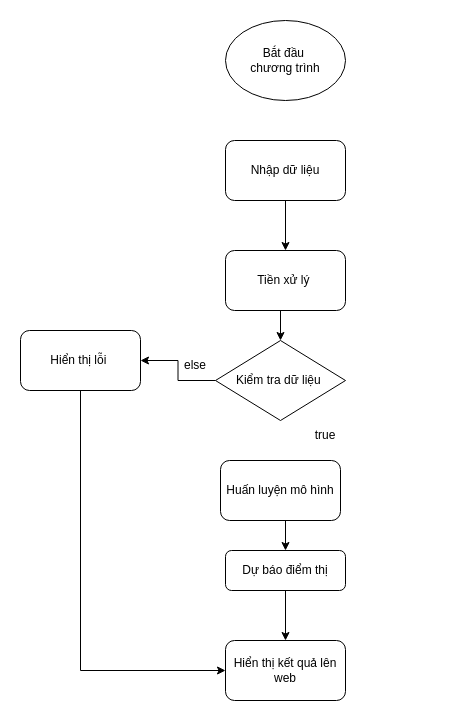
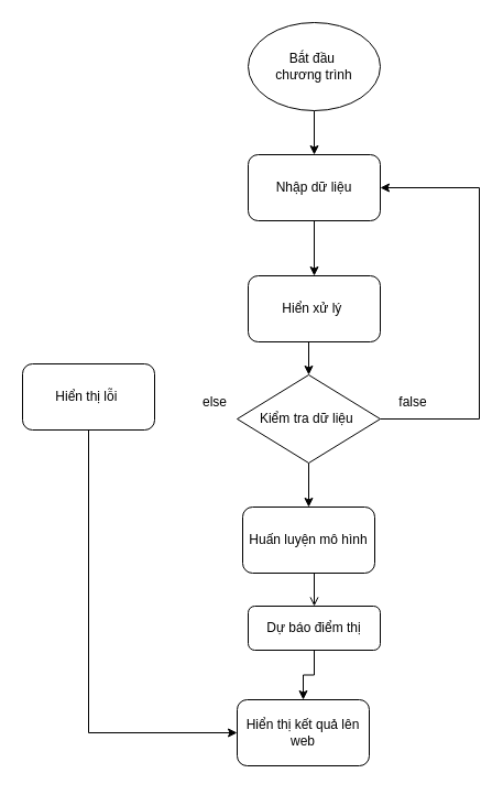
  <mxCell id="0" />
  <mxCell id="1" parent="0" />
  <mxCell id="2" style="edgeStyle=orthogonalEdgeStyle;rounded=0;orthogonalLoop=1;jettySize=auto;html=1;exitX=0.5;exitY=1;exitDx=0;exitDy=0;entryX=0.5;entryY=0;entryDx=0;entryDy=0;" parent="1" source="3" target="5" edge="1"><mxGeometry relative="1" as="geometry" /></mxCell>
  <mxCell id="3" value="Nhập dữ liệu" style="rounded=1;whiteSpace=wrap;html=1;" parent="1" vertex="1"><mxGeometry x="225" y="140" width="120" height="60" as="geometry" /></mxCell>
  <mxCell id="4" style="edgeStyle=orthogonalEdgeStyle;rounded=0;orthogonalLoop=1;jettySize=auto;html=1;exitX=0.5;exitY=1;exitDx=0;exitDy=0;entryX=0.5;entryY=0;entryDx=0;entryDy=0;" parent="1" source="5" target="14" edge="1"><mxGeometry relative="1" as="geometry" /></mxCell>
- <mxCell id="5" value="Tiền xử lý&amp;nbsp;" style="rounded=1;whiteSpace=wrap;html=1;" parent="1" vertex="1"><mxGeometry x="225" y="250" width="120" height="60" as="geometry" /></mxCell>
+ <mxCell id="5" value="Hiển xử lý&amp;nbsp;" style="rounded=1;whiteSpace=wrap;html=1;" parent="1" vertex="1"><mxGeometry x="225" y="250" width="120" height="60" as="geometry" /></mxCell>
  <mxCell id="6" style="edgeStyle=orthogonalEdgeStyle;rounded=0;orthogonalLoop=1;jettySize=auto;html=1;exitX=0.5;exitY=1;exitDx=0;exitDy=0;entryX=0.5;entryY=0;entryDx=0;entryDy=0;" parent="1" source="7" target="10" edge="1"><mxGeometry relative="1" as="geometry" /></mxCell>
  <mxCell id="7" value="Dự báo điểm thị" style="rounded=1;whiteSpace=wrap;html=1;" parent="1" vertex="1"><mxGeometry x="225" y="550" width="120" height="40" as="geometry" /></mxCell>
- <mxCell id="8" style="edgeStyle=orthogonalEdgeStyle;rounded=0;orthogonalLoop=1;jettySize=auto;html=1;exitX=0.5;exitY=1;exitDx=0;exitDy=0;entryX=0.5;entryY=0;entryDx=0;entryDy=0;" parent="1" source="9" target="7" edge="1"><mxGeometry relative="1" as="geometry" /></mxCell>
+ <mxCell id="8" style="edgeStyle=orthogonalEdgeStyle;rounded=0;orthogonalLoop=1;jettySize=auto;html=1;exitX=0.5;exitY=1;exitDx=0;exitDy=0;entryX=0.5;entryY=0;entryDx=0;entryDy=0;endArrow=open;" parent="1" source="9" target="7" edge="1"><mxGeometry relative="1" as="geometry" /></mxCell>
  <mxCell id="9" value="Huấn luyện mô hình" style="rounded=1;whiteSpace=wrap;html=1;" parent="1" vertex="1"><mxGeometry x="220" y="460" width="120" height="60" as="geometry" /></mxCell>
- <mxCell id="10" value="Hiển thị kết quả lên web" style="rounded=1;whiteSpace=wrap;html=1;" parent="1" vertex="1"><mxGeometry x="225" y="640" width="120" height="60" as="geometry" /></mxCell>
- <mxCell id="12" style="edgeStyle=orthogonalEdgeStyle;rounded=0;orthogonalLoop=1;jettySize=auto;html=1;exitX=0;exitY=0.5;exitDx=0;exitDy=0;entryX=1;entryY=0.5;entryDx=0;entryDy=0;" parent="1" source="14" target="18" edge="1"><mxGeometry relative="1" as="geometry" /></mxCell>
+ <mxCell id="10" value="Hiển thị kết quả lên web" style="rounded=1;whiteSpace=wrap;html=1;" parent="1" vertex="1"><mxGeometry x="215" y="635" width="120" height="60" as="geometry" /></mxCell>
+ <mxCell id="11" style="edgeStyle=orthogonalEdgeStyle;rounded=0;orthogonalLoop=1;jettySize=auto;html=1;exitX=1;exitY=0.5;exitDx=0;exitDy=0;entryX=1;entryY=0.5;entryDx=0;entryDy=0;" parent="1" source="14" target="3" edge="1"><mxGeometry relative="1" as="geometry"><Array as="points"><mxPoint x="435" y="380" /><mxPoint x="435" y="170" /></Array></mxGeometry></mxCell>
+ <mxCell id="13" style="edgeStyle=orthogonalEdgeStyle;rounded=0;orthogonalLoop=1;jettySize=auto;html=1;exitX=0.5;exitY=1;exitDx=0;exitDy=0;entryX=0.5;entryY=0;entryDx=0;entryDy=0;" parent="1" source="14" target="9" edge="1"><mxGeometry relative="1" as="geometry" /></mxCell>
  <mxCell id="14" value="Kiểm tra dữ liệu&amp;nbsp;" style="rhombus;whiteSpace=wrap;html=1;" parent="1" vertex="1"><mxGeometry x="215" y="340" width="130" height="80" as="geometry" /></mxCell>
+ <mxCell id="15" style="edgeStyle=orthogonalEdgeStyle;rounded=0;orthogonalLoop=1;jettySize=auto;html=1;exitX=0.5;exitY=1;exitDx=0;exitDy=0;entryX=0.5;entryY=0;entryDx=0;entryDy=0;" parent="1" source="16" target="3" edge="1"><mxGeometry relative="1" as="geometry" /></mxCell>
  <mxCell id="16" value="Bắt đầu&amp;nbsp;&lt;div&gt;chương trình&lt;/div&gt;" style="ellipse;whiteSpace=wrap;html=1;" parent="1" vertex="1"><mxGeometry x="225" y="20" width="120" height="80" as="geometry" /></mxCell>
  <mxCell id="17" style="edgeStyle=orthogonalEdgeStyle;rounded=0;orthogonalLoop=1;jettySize=auto;html=1;exitX=0.5;exitY=1;exitDx=0;exitDy=0;entryX=0;entryY=0.5;entryDx=0;entryDy=0;" parent="1" source="18" target="10" edge="1"><mxGeometry relative="1" as="geometry" /></mxCell>
  <mxCell id="18" value="Hiển thị lỗi&amp;nbsp;" style="rounded=1;whiteSpace=wrap;html=1;" parent="1" vertex="1"><mxGeometry x="20" y="330" width="120" height="60" as="geometry" /></mxCell>
- <mxCell id="20" value="true" style="text;html=1;align=center;verticalAlign=middle;whiteSpace=wrap;rounded=0;" parent="1" vertex="1"><mxGeometry x="295" y="420" width="60" height="30" as="geometry" /></mxCell>
+ <mxCell id="19" value="false" style="text;html=1;align=center;verticalAlign=middle;whiteSpace=wrap;rounded=0;" parent="1" vertex="1"><mxGeometry x="345" y="350" width="60" height="30" as="geometry" /></mxCell>
  <mxCell id="21" value="else" style="text;html=1;align=center;verticalAlign=middle;whiteSpace=wrap;rounded=0;" parent="1" vertex="1"><mxGeometry x="165" y="350" width="60" height="30" as="geometry" /></mxCell>
